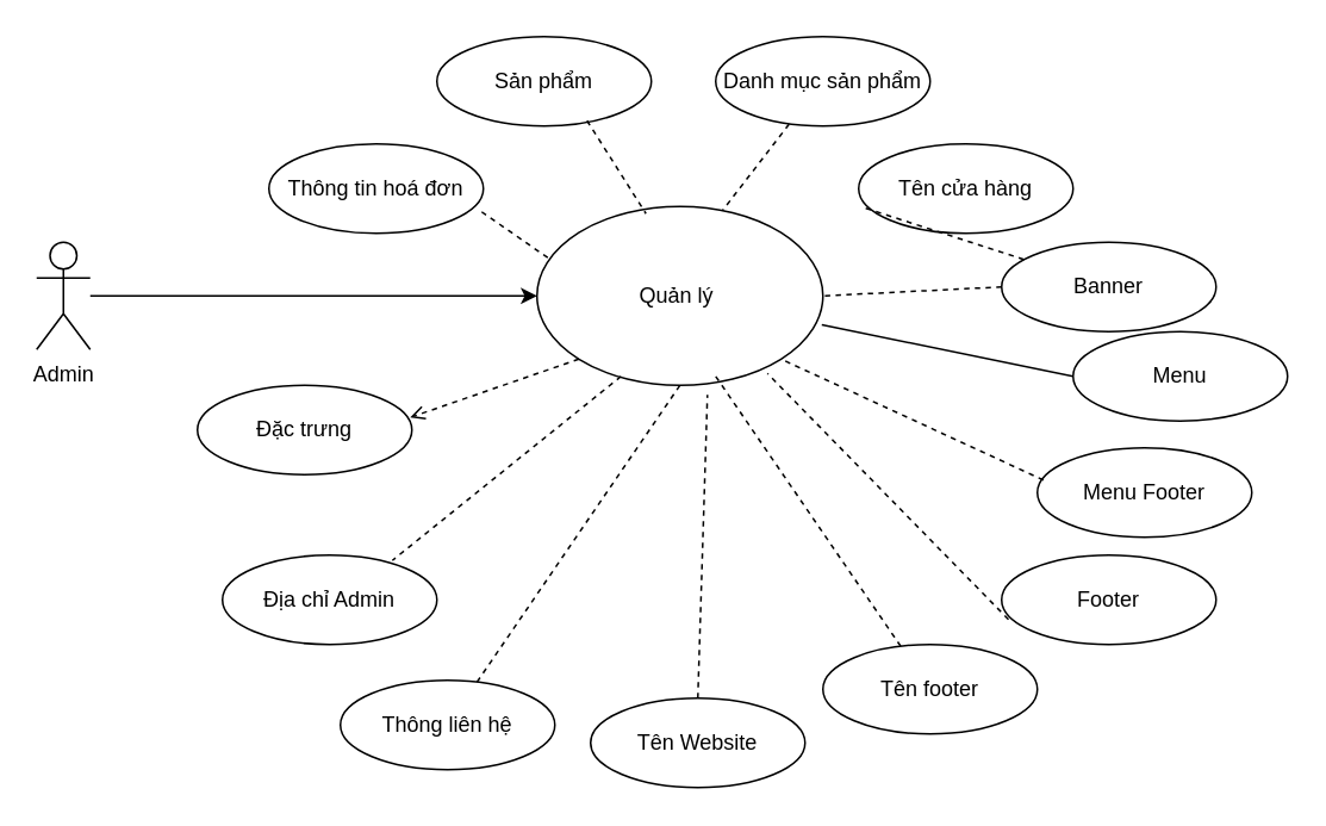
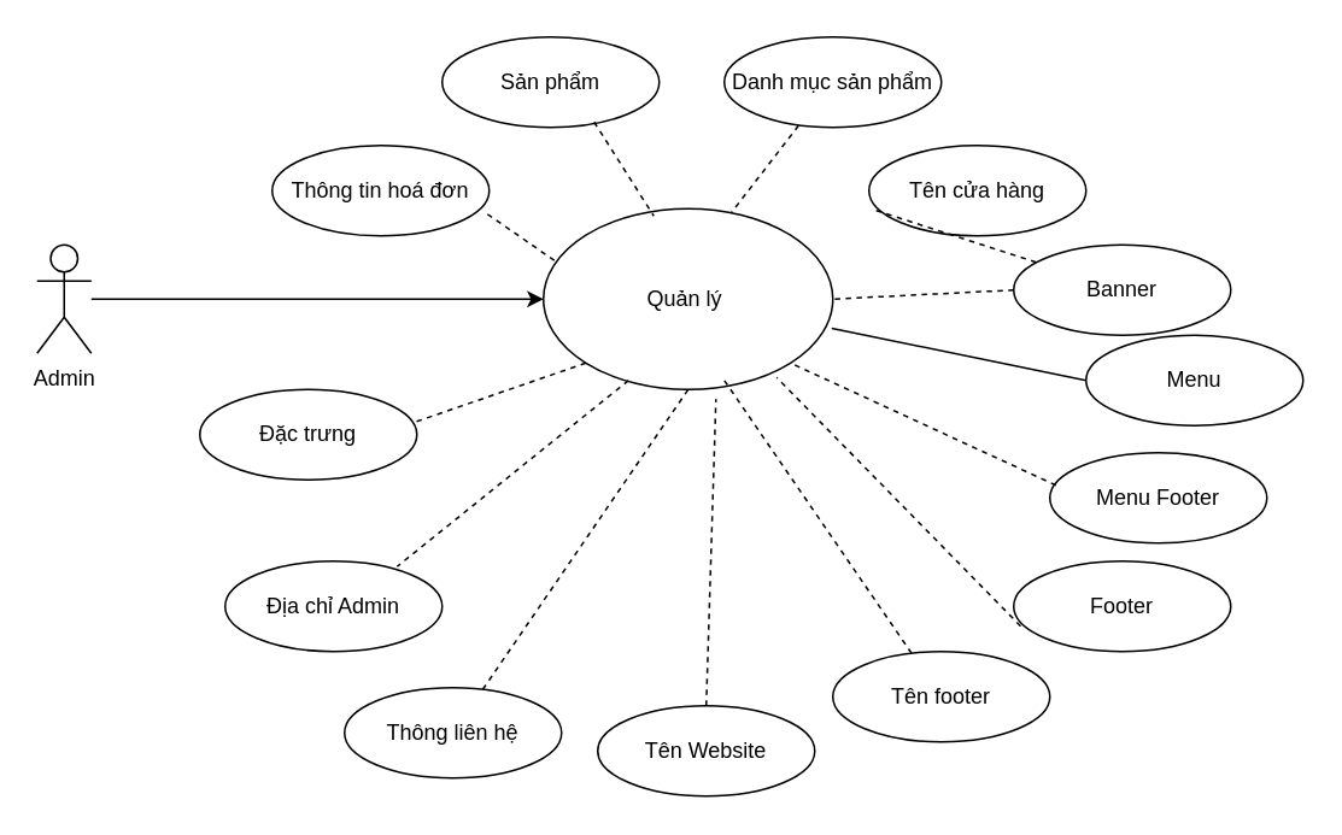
  <mxCell id="0" />
  <mxCell id="1" parent="0" />
  <mxCell id="2" style="edgeStyle=orthogonalEdgeStyle;rounded=0;orthogonalLoop=1;jettySize=auto;html=1;entryX=0;entryY=0.5;entryDx=0;entryDy=0;" parent="1" source="3" target="10" edge="1"><mxGeometry relative="1" as="geometry" /></mxCell>
  <mxCell id="3" value="Admin" style="shape=umlActor;verticalLabelPosition=bottom;verticalAlign=top;html=1;outlineConnect=0;" parent="1" vertex="1"><mxGeometry x="20" y="135" width="30" height="60" as="geometry" /></mxCell>
  <mxCell id="4" value="Sản phẩm" style="ellipse;whiteSpace=wrap;html=1;" parent="1" vertex="1"><mxGeometry x="244" y="20" width="120" height="50" as="geometry" /></mxCell>
  <mxCell id="5" value="Đặc trưng" style="ellipse;whiteSpace=wrap;html=1;" parent="1" vertex="1"><mxGeometry x="110" y="215" width="120" height="50" as="geometry" /></mxCell>
  <mxCell id="6" value="Thông tin hoá đơn" style="ellipse;whiteSpace=wrap;html=1;" parent="1" vertex="1"><mxGeometry x="150" y="80" width="120" height="50" as="geometry" /></mxCell>
  <mxCell id="7" value="Danh mục sản phẩm" style="ellipse;whiteSpace=wrap;html=1;" parent="1" vertex="1"><mxGeometry x="400" y="20" width="120" height="50" as="geometry" /></mxCell>
  <mxCell id="8" value="Địa chỉ Admin" style="ellipse;whiteSpace=wrap;html=1;" parent="1" vertex="1"><mxGeometry x="124" y="310" width="120" height="50" as="geometry" /></mxCell>
  <mxCell id="9" value="Thông liên hệ" style="ellipse;whiteSpace=wrap;html=1;" parent="1" vertex="1"><mxGeometry x="190" y="380" width="120" height="50" as="geometry" /></mxCell>
  <mxCell id="10" value="Quản lý&amp;nbsp;" style="ellipse;whiteSpace=wrap;html=1;" parent="1" vertex="1"><mxGeometry x="300" y="115" width="160" height="100" as="geometry" /></mxCell>
  <mxCell id="11" value="Banner" style="ellipse;whiteSpace=wrap;html=1;" parent="1" vertex="1"><mxGeometry x="560" y="135" width="120" height="50" as="geometry" /></mxCell>
  <mxCell id="12" value="Tên cửa hàng" style="ellipse;whiteSpace=wrap;html=1;" parent="1" vertex="1"><mxGeometry x="480" y="80" width="120" height="50" as="geometry" /></mxCell>
  <mxCell id="13" value="Tên footer" style="ellipse;whiteSpace=wrap;html=1;" parent="1" vertex="1"><mxGeometry x="460" y="360" width="120" height="50" as="geometry" /></mxCell>
  <mxCell id="14" value="" style="endArrow=none;dashed=1;html=1;rounded=0;entryX=0.5;entryY=1;entryDx=0;entryDy=0;" parent="1" source="9" target="10" edge="1"><mxGeometry width="50" height="50" relative="1" as="geometry"><mxPoint x="460" y="210" as="sourcePoint" /><mxPoint x="510" y="160" as="targetPoint" /></mxGeometry></mxCell>
  <mxCell id="15" value="" style="endArrow=none;dashed=1;html=1;rounded=0;entryX=1;entryY=0.5;entryDx=0;entryDy=0;exitX=0;exitY=0.5;exitDx=0;exitDy=0;" parent="1" source="11" target="10" edge="1"><mxGeometry width="50" height="50" relative="1" as="geometry"><mxPoint x="392" y="297" as="sourcePoint" /><mxPoint x="390" y="225" as="targetPoint" /></mxGeometry></mxCell>
  <mxCell id="16" value="" style="endArrow=none;dashed=1;html=1;rounded=0;exitX=0.033;exitY=0.72;exitDx=0;exitDy=0;exitPerimeter=0;" parent="1" source="12" target="11" edge="1"><mxGeometry width="50" height="50" relative="1" as="geometry"><mxPoint x="402" y="307" as="sourcePoint" /><mxPoint x="400" y="235" as="targetPoint" /></mxGeometry></mxCell>
  <mxCell id="17" value="" style="endArrow=none;dashed=1;html=1;rounded=0;entryX=0.65;entryY=0.02;entryDx=0;entryDy=0;exitX=0.342;exitY=0.98;exitDx=0;exitDy=0;entryPerimeter=0;exitPerimeter=0;" parent="1" source="7" target="10" edge="1"><mxGeometry width="50" height="50" relative="1" as="geometry"><mxPoint x="412" y="317" as="sourcePoint" /><mxPoint x="410" y="245" as="targetPoint" /></mxGeometry></mxCell>
  <mxCell id="18" value="" style="endArrow=none;dashed=1;html=1;rounded=0;entryX=0.381;entryY=0.04;entryDx=0;entryDy=0;exitX=0.7;exitY=0.94;exitDx=0;exitDy=0;entryPerimeter=0;exitPerimeter=0;" parent="1" source="4" target="10" edge="1"><mxGeometry width="50" height="50" relative="1" as="geometry"><mxPoint x="422" y="327" as="sourcePoint" /><mxPoint x="420" y="255" as="targetPoint" /></mxGeometry></mxCell>
  <mxCell id="19" value="" style="endArrow=none;dashed=1;html=1;rounded=0;entryX=0.05;entryY=0.3;entryDx=0;entryDy=0;exitX=0.992;exitY=0.76;exitDx=0;exitDy=0;entryPerimeter=0;exitPerimeter=0;" parent="1" source="6" target="10" edge="1"><mxGeometry width="50" height="50" relative="1" as="geometry"><mxPoint x="432" y="337" as="sourcePoint" /><mxPoint x="430" y="265" as="targetPoint" /></mxGeometry></mxCell>
- <mxCell id="20" value="" style="endArrow=open;dashed=1;html=1;rounded=0;entryX=0.992;entryY=0.36;entryDx=0;entryDy=0;exitX=0;exitY=1;exitDx=0;exitDy=0;entryPerimeter=0;" parent="1" source="10" target="5" edge="1"><mxGeometry width="50" height="50" relative="1" as="geometry"><mxPoint x="442" y="347" as="sourcePoint" /><mxPoint x="440" y="275" as="targetPoint" /></mxGeometry></mxCell>
+ <mxCell id="20" value="" style="endArrow=none;dashed=1;html=1;rounded=0;entryX=0.992;entryY=0.36;entryDx=0;entryDy=0;exitX=0;exitY=1;exitDx=0;exitDy=0;entryPerimeter=0;" parent="1" source="10" target="5" edge="1"><mxGeometry width="50" height="50" relative="1" as="geometry"><mxPoint x="442" y="347" as="sourcePoint" /><mxPoint x="440" y="275" as="targetPoint" /></mxGeometry></mxCell>
  <mxCell id="21" value="" style="endArrow=none;dashed=1;html=1;rounded=0;entryX=0.792;entryY=0.06;entryDx=0;entryDy=0;exitX=0.294;exitY=0.95;exitDx=0;exitDy=0;entryPerimeter=0;exitPerimeter=0;" parent="1" source="10" target="8" edge="1"><mxGeometry width="50" height="50" relative="1" as="geometry"><mxPoint x="452" y="357" as="sourcePoint" /><mxPoint x="450" y="285" as="targetPoint" /></mxGeometry></mxCell>
  <mxCell id="22" value="Footer" style="ellipse;whiteSpace=wrap;html=1;" vertex="1" parent="1"><mxGeometry x="560" y="310" width="120" height="50" as="geometry" /></mxCell>
  <mxCell id="23" value="Menu Footer" style="ellipse;whiteSpace=wrap;html=1;" vertex="1" parent="1"><mxGeometry x="580" y="250" width="120" height="50" as="geometry" /></mxCell>
  <mxCell id="24" value="" style="endArrow=none;dashed=1;html=1;rounded=0;entryX=0.806;entryY=0.934;entryDx=0;entryDy=0;exitX=0.032;exitY=0.72;exitDx=0;exitDy=0;entryPerimeter=0;exitPerimeter=0;" edge="1" parent="1" source="22" target="10"><mxGeometry width="50" height="50" relative="1" as="geometry"><mxPoint x="500" y="382" as="sourcePoint" /><mxPoint x="542" y="250" as="targetPoint" /></mxGeometry></mxCell>
  <mxCell id="25" value="" style="endArrow=none;dashed=1;html=1;rounded=0;entryX=0.625;entryY=0.95;entryDx=0;entryDy=0;entryPerimeter=0;" edge="1" parent="1" source="13" target="10"><mxGeometry width="50" height="50" relative="1" as="geometry"><mxPoint x="358" y="367" as="sourcePoint" /><mxPoint x="400" y="235" as="targetPoint" /></mxGeometry></mxCell>
  <mxCell id="26" value="" style="endArrow=none;dashed=1;html=1;rounded=0;entryX=1;entryY=1;entryDx=0;entryDy=0;exitX=0.028;exitY=0.36;exitDx=0;exitDy=0;exitPerimeter=0;" edge="1" parent="1" source="23" target="10"><mxGeometry width="50" height="50" relative="1" as="geometry"><mxPoint x="570" y="170" as="sourcePoint" /><mxPoint x="454" y="209" as="targetPoint" /></mxGeometry></mxCell>
  <mxCell id="27" value="Tên Website" style="ellipse;whiteSpace=wrap;html=1;" vertex="1" parent="1"><mxGeometry x="330" y="390" width="120" height="50" as="geometry" /></mxCell>
  <mxCell id="28" value="" style="endArrow=none;dashed=1;html=1;rounded=0;entryX=0.596;entryY=1.054;entryDx=0;entryDy=0;entryPerimeter=0;exitX=0.5;exitY=0;exitDx=0;exitDy=0;" edge="1" parent="1" source="27" target="10"><mxGeometry width="50" height="50" relative="1" as="geometry"><mxPoint x="238" y="421" as="sourcePoint" /><mxPoint x="390" y="225" as="targetPoint" /></mxGeometry></mxCell>
  <mxCell id="29" value="Menu" style="ellipse;whiteSpace=wrap;html=1;" vertex="1" parent="1"><mxGeometry x="600" y="185" width="120" height="50" as="geometry" /></mxCell>
  <mxCell id="30" value="" style="endArrow=none;dashed=0;html=1;rounded=0;entryX=0.996;entryY=0.662;entryDx=0;entryDy=0;exitX=0;exitY=0.5;exitDx=0;exitDy=0;entryPerimeter=0;" edge="1" parent="1" source="29" target="10"><mxGeometry width="50" height="50" relative="1" as="geometry"><mxPoint x="570" y="170" as="sourcePoint" /><mxPoint x="470" y="175" as="targetPoint" /></mxGeometry></mxCell>
